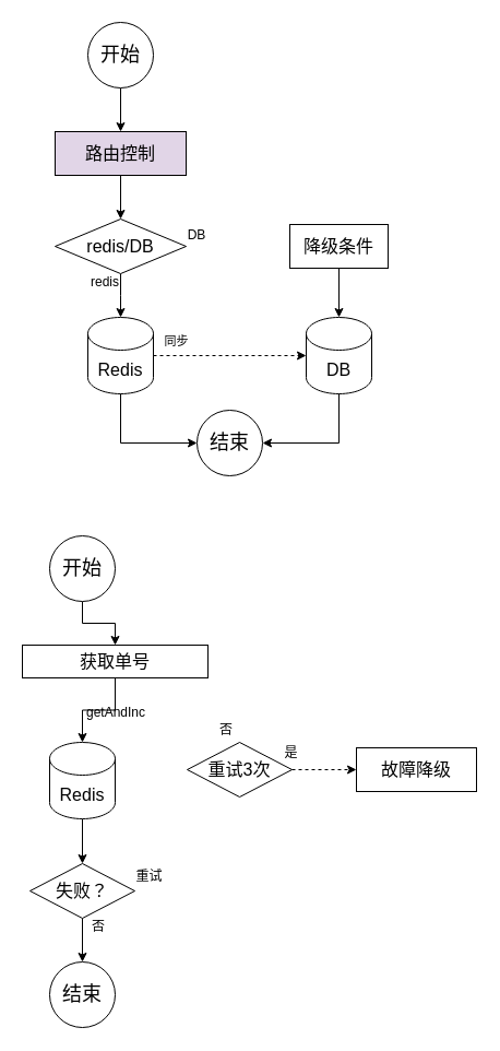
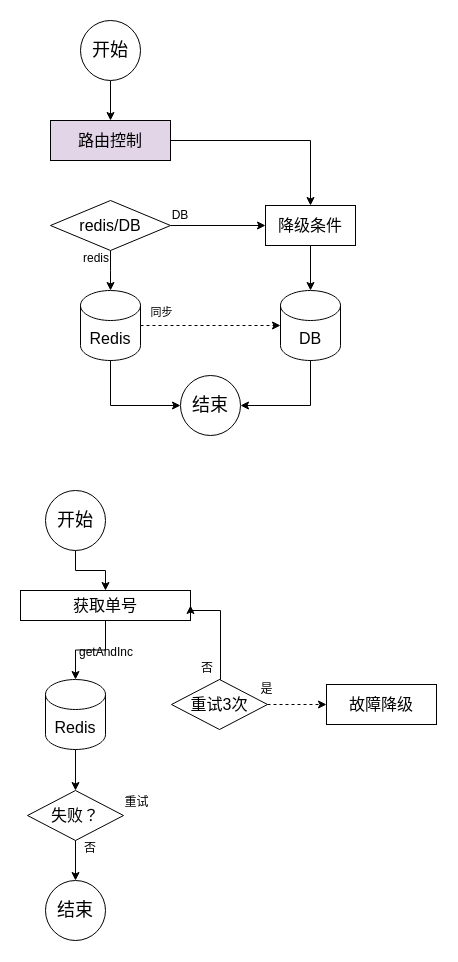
  <mxCell id="0" />
  <mxCell id="1" parent="0" />
  <mxCell id="2" value="" style="edgeStyle=orthogonalEdgeStyle;rounded=0;orthogonalLoop=1;jettySize=auto;html=1;" edge="1" parent="1" source="3" target="5"><mxGeometry relative="1" as="geometry" /></mxCell>
  <mxCell id="3" value="开始" style="ellipse;whiteSpace=wrap;html=1;aspect=fixed;fontSize=18;" vertex="1" parent="1"><mxGeometry x="80" y="20" width="60" height="60" as="geometry" /></mxCell>
- <mxCell id="4" value="" style="edgeStyle=orthogonalEdgeStyle;rounded=0;orthogonalLoop=1;jettySize=auto;html=1;" edge="1" parent="1" source="5" target="7"><mxGeometry relative="1" as="geometry"><mxPoint x="110" y="200" as="targetPoint" /></mxGeometry></mxCell>
+ <mxCell id="4" value="" style="edgeStyle=orthogonalEdgeStyle;rounded=0;orthogonalLoop=1;jettySize=auto;html=1;" edge="1" parent="1" source="5" target="16"><mxGeometry relative="1" as="geometry"><mxPoint x="110" y="200" as="targetPoint" /></mxGeometry></mxCell>
  <mxCell id="5" value="路由控制" style="rounded=0;whiteSpace=wrap;html=1;fontSize=16;fillColor=#e1d5e7;" vertex="1" parent="1"><mxGeometry x="50" y="120" width="120" height="40" as="geometry" /></mxCell>
  <mxCell id="6" value="" style="edgeStyle=orthogonalEdgeStyle;rounded=0;orthogonalLoop=1;jettySize=auto;html=1;" edge="1" parent="1" source="7"><mxGeometry relative="1" as="geometry"><mxPoint x="110" y="290" as="targetPoint" /></mxGeometry></mxCell>
  <mxCell id="7" value="redis/DB" style="rhombus;whiteSpace=wrap;html=1;fontSize=16;" vertex="1" parent="1"><mxGeometry x="50" y="200" width="120" height="50" as="geometry" /></mxCell>
  <mxCell id="8" value="redis" style="text;html=1;align=center;verticalAlign=middle;whiteSpace=wrap;rounded=0;" vertex="1" parent="1"><mxGeometry x="66" y="243" width="60" height="30" as="geometry" /></mxCell>
  <mxCell id="9" value="DB" style="text;html=1;align=center;verticalAlign=middle;whiteSpace=wrap;rounded=0;" vertex="1" parent="1"><mxGeometry x="150" y="200" width="60" height="30" as="geometry" /></mxCell>
+ <mxCell id="10" value="" style="edgeStyle=orthogonalEdgeStyle;rounded=0;orthogonalLoop=1;jettySize=auto;html=1;entryX=0;entryY=0.5;entryDx=0;entryDy=0;" edge="1" parent="1" source="7" target="16"><mxGeometry relative="1" as="geometry"><mxPoint x="300" y="260" as="sourcePoint" /><mxPoint x="210" y="225" as="targetPoint" /></mxGeometry></mxCell>
  <mxCell id="11" value="" style="edgeStyle=orthogonalEdgeStyle;rounded=0;orthogonalLoop=1;jettySize=auto;html=1;dashed=1;" edge="1" parent="1" source="13" target="14"><mxGeometry relative="1" as="geometry" /></mxCell>
  <mxCell id="12" value="同步" style="edgeLabel;html=1;align=center;verticalAlign=middle;resizable=0;points=[];" vertex="1" connectable="0" parent="11"><mxGeometry x="-0.386" y="-1" relative="1" as="geometry"><mxPoint x="-23" y="-15" as="offset" /></mxGeometry></mxCell>
  <mxCell id="13" value="Redis" style="shape=cylinder3;whiteSpace=wrap;html=1;boundedLbl=1;backgroundOutline=1;size=15;fontSize=16;" vertex="1" parent="1"><mxGeometry x="80" y="290" width="60" height="70" as="geometry" /></mxCell>
  <mxCell id="14" value="DB" style="shape=cylinder3;whiteSpace=wrap;html=1;boundedLbl=1;backgroundOutline=1;size=15;fontSize=16;" vertex="1" parent="1"><mxGeometry x="280" y="290" width="60" height="70" as="geometry" /></mxCell>
  <mxCell id="15" value="" style="edgeStyle=orthogonalEdgeStyle;rounded=0;orthogonalLoop=1;jettySize=auto;html=1;" edge="1" parent="1" source="16" target="14"><mxGeometry relative="1" as="geometry" /></mxCell>
  <mxCell id="16" value="降级条件" style="rounded=0;whiteSpace=wrap;html=1;fontSize=16;" vertex="1" parent="1"><mxGeometry x="265" y="205" width="90" height="40" as="geometry" /></mxCell>
  <mxCell id="17" value="" style="edgeStyle=orthogonalEdgeStyle;rounded=0;orthogonalLoop=1;jettySize=auto;html=1;exitX=0.5;exitY=1;exitDx=0;exitDy=0;exitPerimeter=0;" edge="1" parent="1" target="18" source="13"><mxGeometry relative="1" as="geometry"><mxPoint x="210" y="340" as="sourcePoint" /><Array as="points"><mxPoint x="110" y="405" /></Array></mxGeometry></mxCell>
  <mxCell id="18" value="&lt;font style=&quot;font-size: 18px;&quot;&gt;结束&lt;/font&gt;" style="ellipse;whiteSpace=wrap;html=1;" vertex="1" parent="1"><mxGeometry x="180" y="375" width="60" height="60" as="geometry" /></mxCell>
  <mxCell id="19" value="" style="edgeStyle=orthogonalEdgeStyle;rounded=0;orthogonalLoop=1;jettySize=auto;html=1;exitX=0.5;exitY=1;exitDx=0;exitDy=0;exitPerimeter=0;entryX=1;entryY=0.5;entryDx=0;entryDy=0;" edge="1" parent="1" source="14" target="18"><mxGeometry relative="1" as="geometry"><mxPoint x="120" y="370" as="sourcePoint" /><mxPoint x="190" y="415" as="targetPoint" /><Array as="points"><mxPoint x="310" y="405" /></Array></mxGeometry></mxCell>
  <mxCell id="20" value="" style="edgeStyle=orthogonalEdgeStyle;rounded=0;orthogonalLoop=1;jettySize=auto;html=1;" edge="1" parent="1" source="21" target="23"><mxGeometry relative="1" as="geometry"><mxPoint x="210" y="610" as="targetPoint" /></mxGeometry></mxCell>
  <mxCell id="21" value="获取单号" style="rounded=0;whiteSpace=wrap;html=1;fontSize=16;" vertex="1" parent="1"><mxGeometry x="20" y="590" width="170" height="30" as="geometry" /></mxCell>
  <mxCell id="22" value="" style="edgeStyle=orthogonalEdgeStyle;rounded=0;orthogonalLoop=1;jettySize=auto;html=1;" edge="1" parent="1" source="23" target="28"><mxGeometry relative="1" as="geometry" /></mxCell>
  <mxCell id="23" value="Redis" style="shape=cylinder3;whiteSpace=wrap;html=1;boundedLbl=1;backgroundOutline=1;size=15;fontSize=16;" vertex="1" parent="1"><mxGeometry x="45" y="679" width="60" height="70" as="geometry" /></mxCell>
  <mxCell id="24" value="getAndInc" style="text;html=1;align=center;verticalAlign=middle;whiteSpace=wrap;rounded=0;" vertex="1" parent="1"><mxGeometry x="76" y="637" width="60" height="30" as="geometry" /></mxCell>
  <mxCell id="25" value="" style="edgeStyle=orthogonalEdgeStyle;rounded=0;orthogonalLoop=1;jettySize=auto;html=1;entryX=0.5;entryY=0;entryDx=0;entryDy=0;" edge="1" parent="1" source="26" target="21"><mxGeometry relative="1" as="geometry" /></mxCell>
  <mxCell id="26" value="&lt;font style=&quot;font-size: 18px;&quot;&gt;开始&lt;/font&gt;" style="ellipse;whiteSpace=wrap;html=1;" vertex="1" parent="1"><mxGeometry x="45" y="490" width="60" height="60" as="geometry" /></mxCell>
  <mxCell id="27" value="" style="edgeStyle=orthogonalEdgeStyle;rounded=0;orthogonalLoop=1;jettySize=auto;html=1;" edge="1" parent="1" source="28" target="36"><mxGeometry relative="1" as="geometry" /></mxCell>
  <mxCell id="28" value="失败？" style="rhombus;whiteSpace=wrap;html=1;fontSize=16;" vertex="1" parent="1"><mxGeometry x="27" y="790" width="96" height="50" as="geometry" /></mxCell>
  <mxCell id="29" value="重试" style="text;html=1;align=center;verticalAlign=middle;whiteSpace=wrap;rounded=0;" vertex="1" parent="1"><mxGeometry x="122" y="792" width="29" height="20" as="geometry" /></mxCell>
  <mxCell id="30" value="重试3次" style="rhombus;whiteSpace=wrap;html=1;fontSize=16;" vertex="1" parent="1"><mxGeometry x="171" y="679" width="96" height="50" as="geometry" /></mxCell>
+ <mxCell id="31" value="" style="edgeStyle=orthogonalEdgeStyle;rounded=0;orthogonalLoop=1;jettySize=auto;html=1;exitX=0.5;exitY=0;exitDx=0;exitDy=0;entryX=1;entryY=0.5;entryDx=0;entryDy=0;" edge="1" parent="1" source="30" target="21"><mxGeometry relative="1" as="geometry"><mxPoint x="133" y="825" as="sourcePoint" /><mxPoint x="242" y="739" as="targetPoint" /><Array as="points"><mxPoint x="220" y="679" /><mxPoint x="220" y="610" /></Array></mxGeometry></mxCell>
  <mxCell id="32" value="否" style="text;html=1;align=center;verticalAlign=middle;whiteSpace=wrap;rounded=0;" vertex="1" parent="1"><mxGeometry x="197" y="663" width="20" height="10" as="geometry" /></mxCell>
  <mxCell id="33" value="是" style="text;html=1;align=center;verticalAlign=middle;whiteSpace=wrap;rounded=0;" vertex="1" parent="1"><mxGeometry x="252" y="679" width="29" height="20" as="geometry" /></mxCell>
  <mxCell id="34" value="" style="edgeStyle=orthogonalEdgeStyle;rounded=0;orthogonalLoop=1;jettySize=auto;html=1;exitX=1;exitY=0.5;exitDx=0;exitDy=0;entryX=0;entryY=0.5;entryDx=0;entryDy=0;dashed=1;" edge="1" parent="1" source="30" target="35"><mxGeometry relative="1" as="geometry"><mxPoint x="229" y="689" as="sourcePoint" /><mxPoint x="287" y="750" as="targetPoint" /><Array as="points"><mxPoint x="327" y="704" /><mxPoint x="327" y="704" /></Array></mxGeometry></mxCell>
  <mxCell id="35" value="故障降级" style="rounded=0;whiteSpace=wrap;html=1;fontSize=16;" vertex="1" parent="1"><mxGeometry x="326" y="684" width="110" height="40" as="geometry" /></mxCell>
  <mxCell id="36" value="&lt;font style=&quot;font-size: 18px;&quot;&gt;结束&lt;/font&gt;" style="ellipse;whiteSpace=wrap;html=1;" vertex="1" parent="1"><mxGeometry x="45" y="880" width="60" height="60" as="geometry" /></mxCell>
  <mxCell id="37" value="否" style="text;html=1;align=center;verticalAlign=middle;whiteSpace=wrap;rounded=0;" vertex="1" parent="1"><mxGeometry x="80" y="843" width="20" height="10" as="geometry" /></mxCell>
